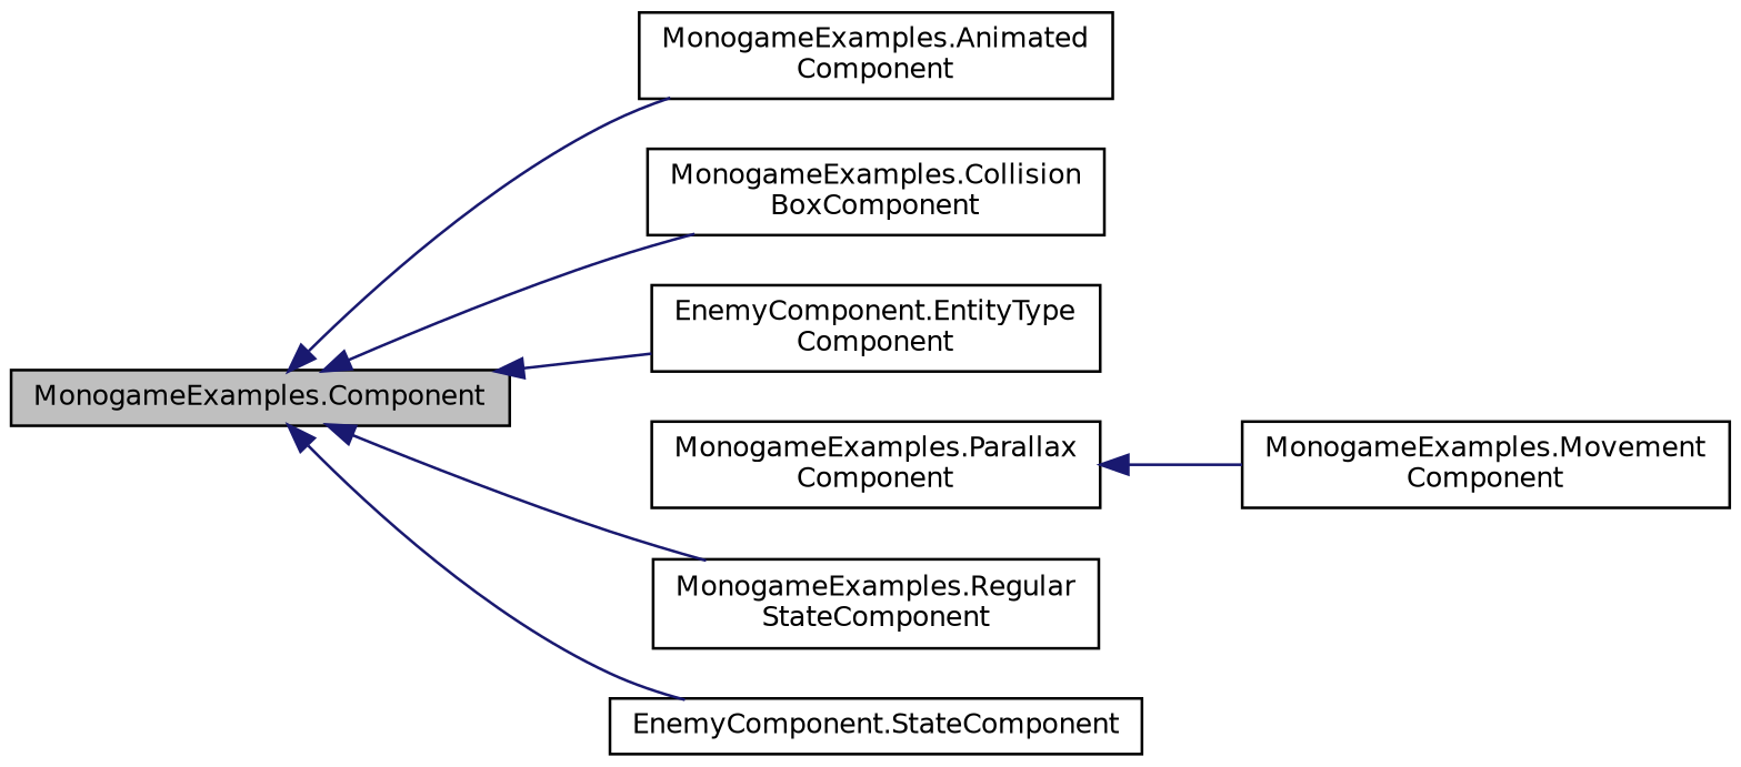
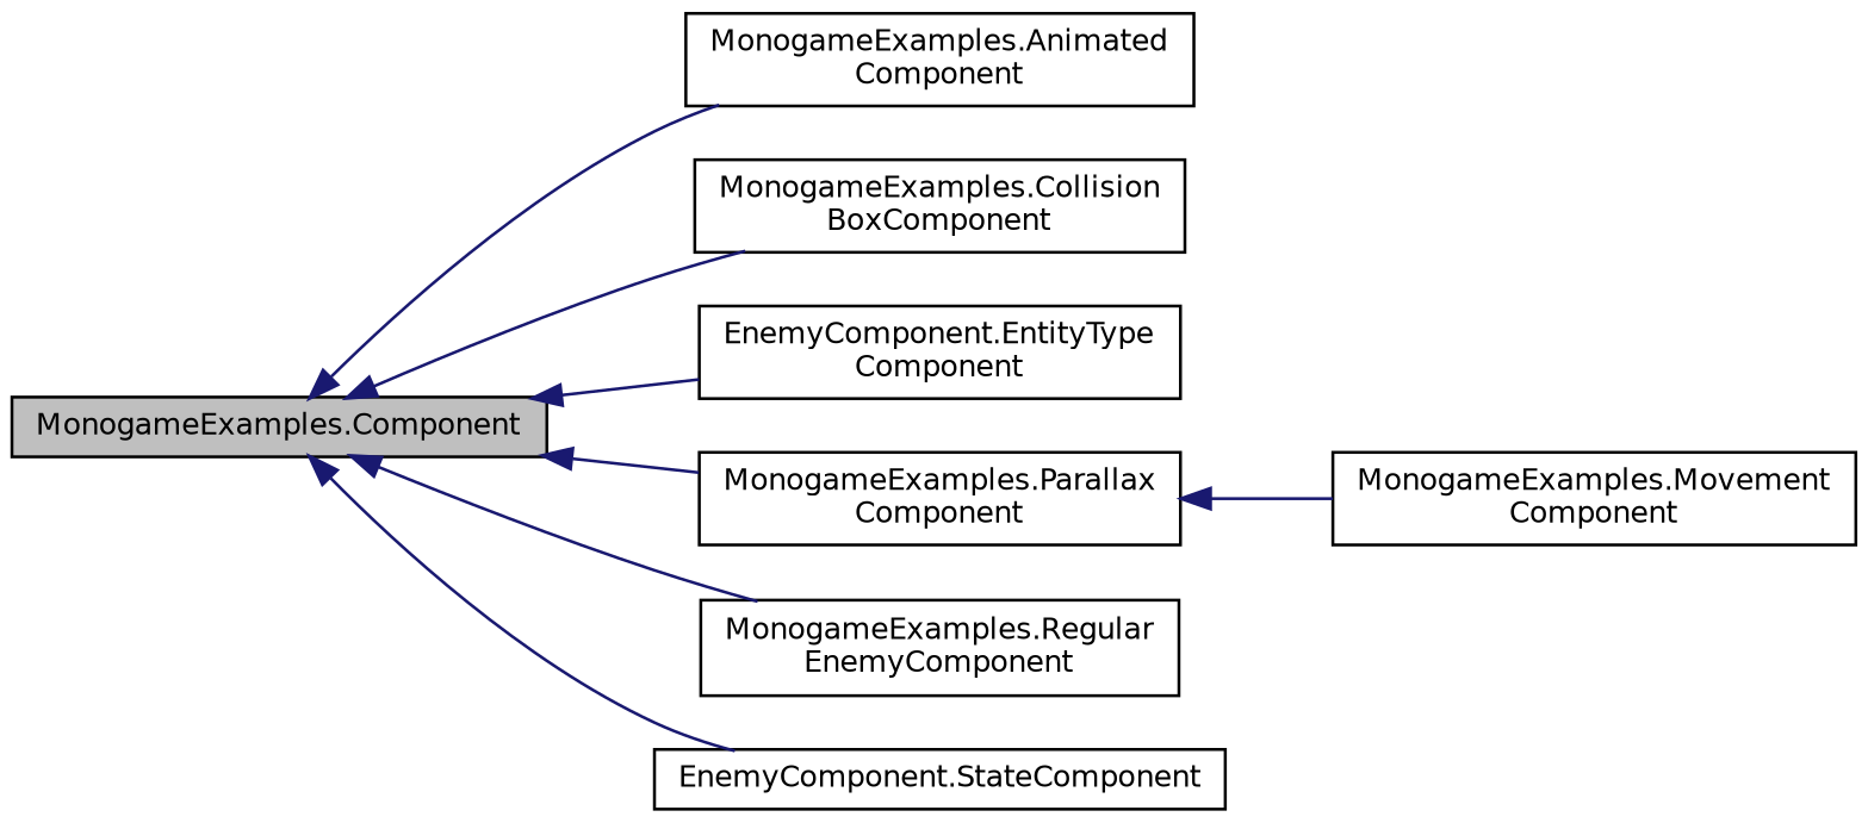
  digraph {
    rankdir=LR
    node [color=black fillcolor=white fontname=Helvetica fontsize=10 shape=record style=filled]
    edge [color=midnightblue dir=back fontname=Helvetica fontsize=10 labelfontname=Helvetica labelfontsize=10 style=solid]
    n1 [fillcolor=grey75 fontcolor=black height=0.2 label="MonogameExamples.Component" width=0.4]
    n2 [height=0.2 label="MonogameExamples.Animated\lComponent" width=0.4]
    n3 [height=0.2 label="MonogameExamples.Collision\lBoxComponent" width=0.4]
    n4 [height=0.2 label="EnemyComponent.EntityType\lComponent" width=0.4]
    n5 [height=0.2 label="MonogameExamples.Parallax\lComponent" width=0.4]
-   n6 [height=0.2 label="MonogameExamples.Regular\lStateComponent" width=0.4]
+   n6 [height=0.2 label="MonogameExamples.Regular\lEnemyComponent" width=0.4]
    n7 [height=0.2 label="EnemyComponent.StateComponent" width=0.4]
    n8 [height=0.2 label="MonogameExamples.Movement\lComponent" width=0.4]
    n1 -> n2
    n1 -> n3
    n1 -> n4
+   n1 -> n5
    n1 -> n6
    n1 -> n7
    n5 -> n8
  }
